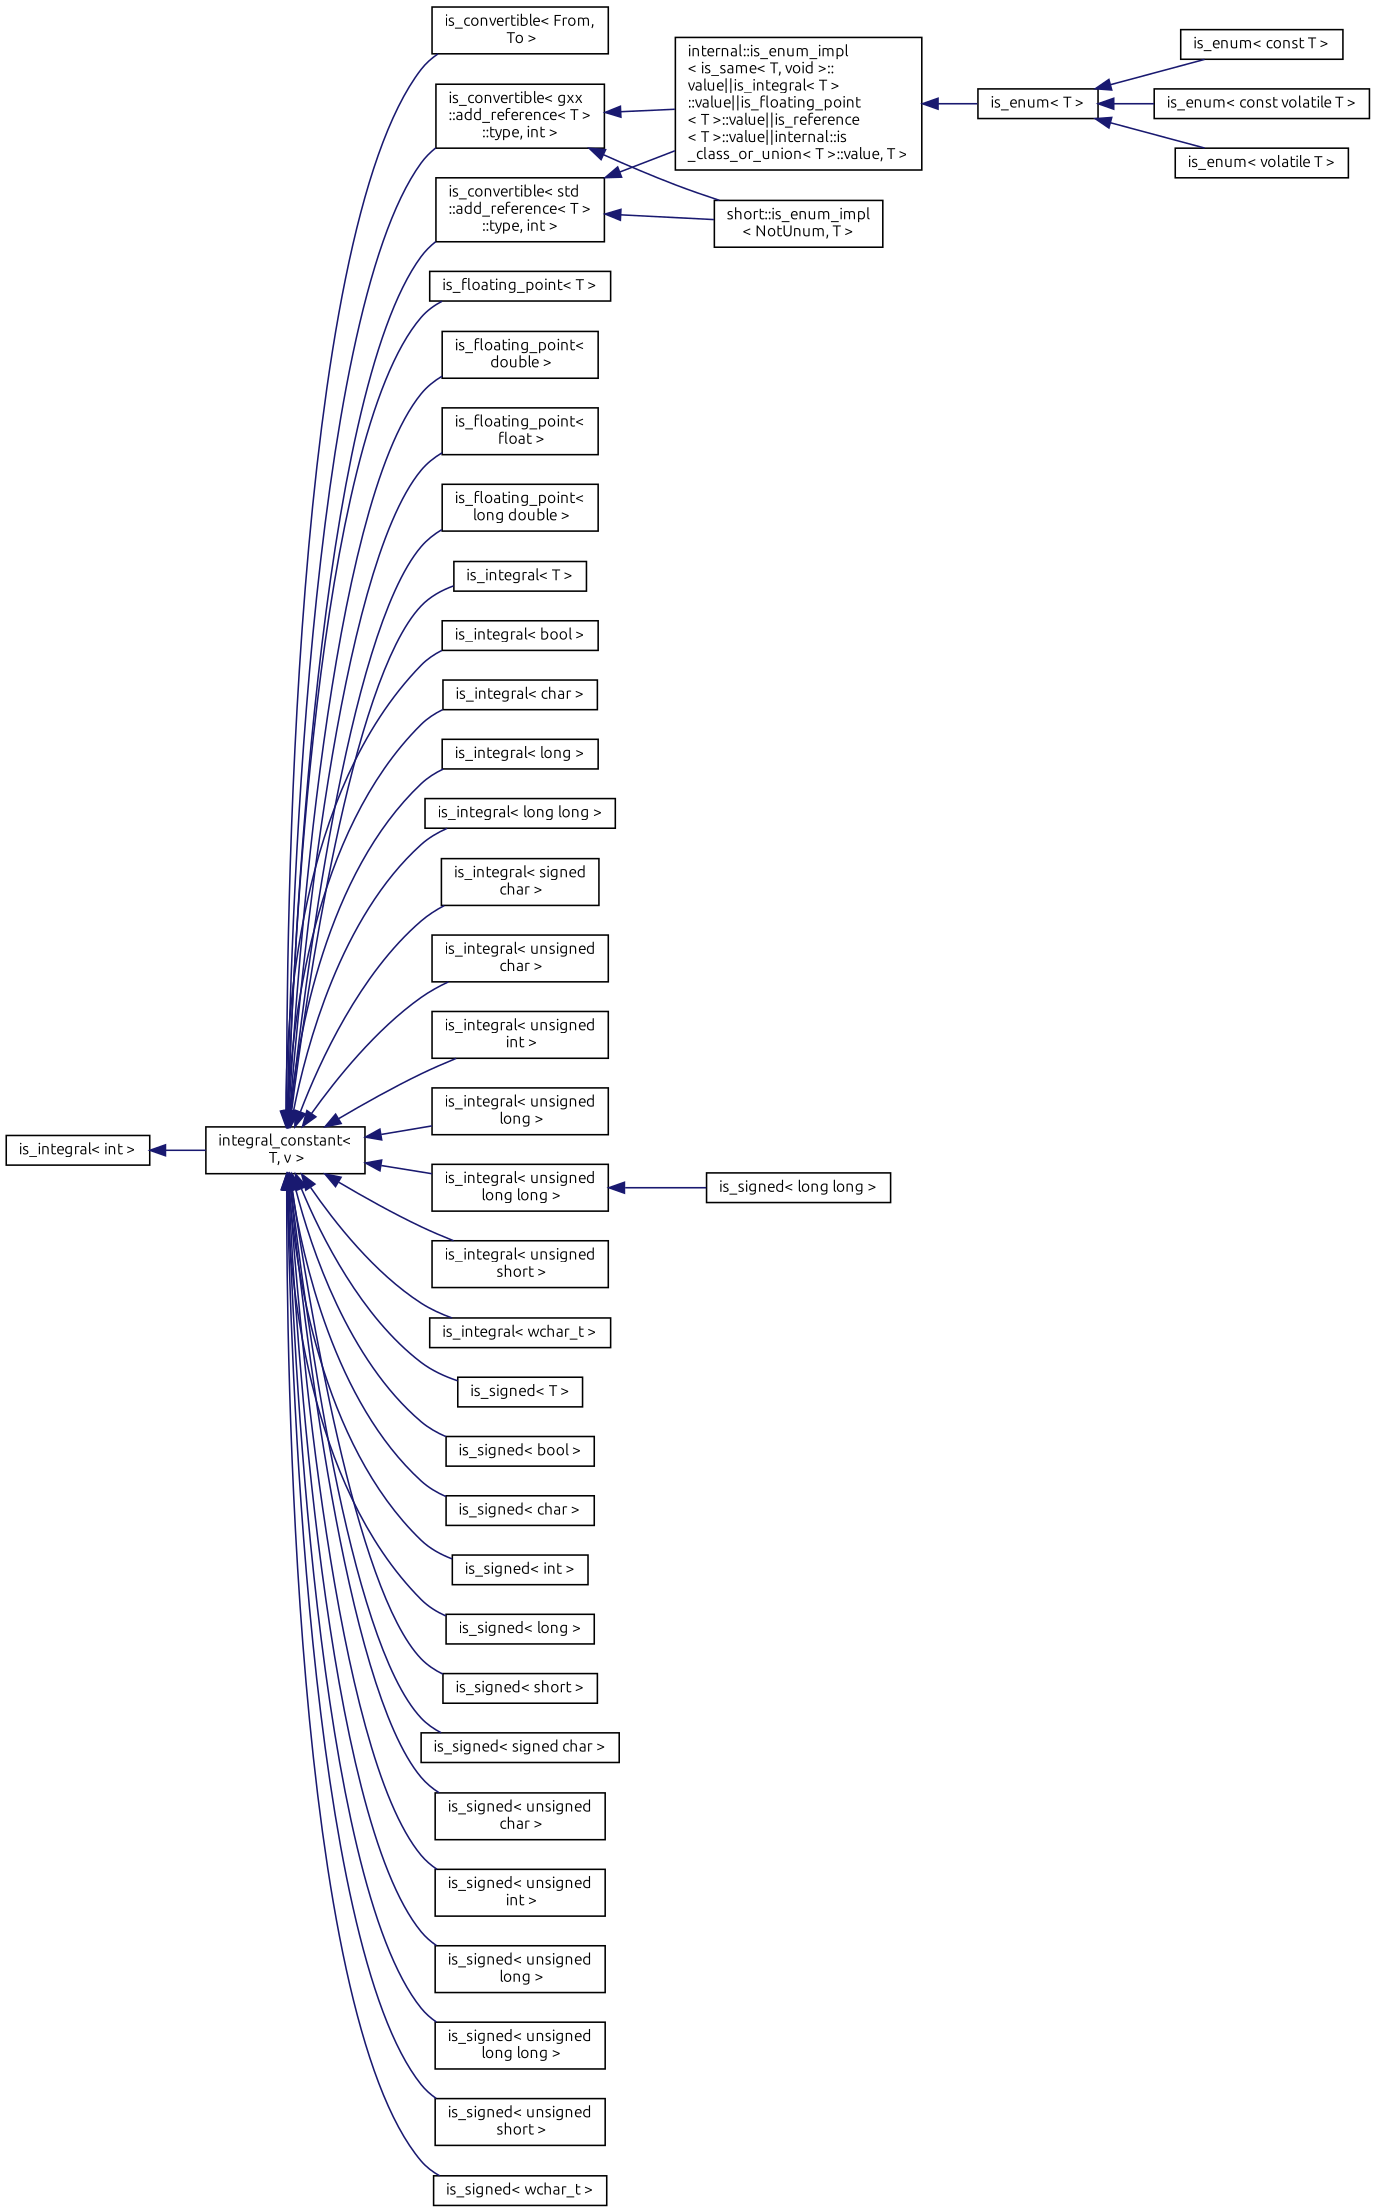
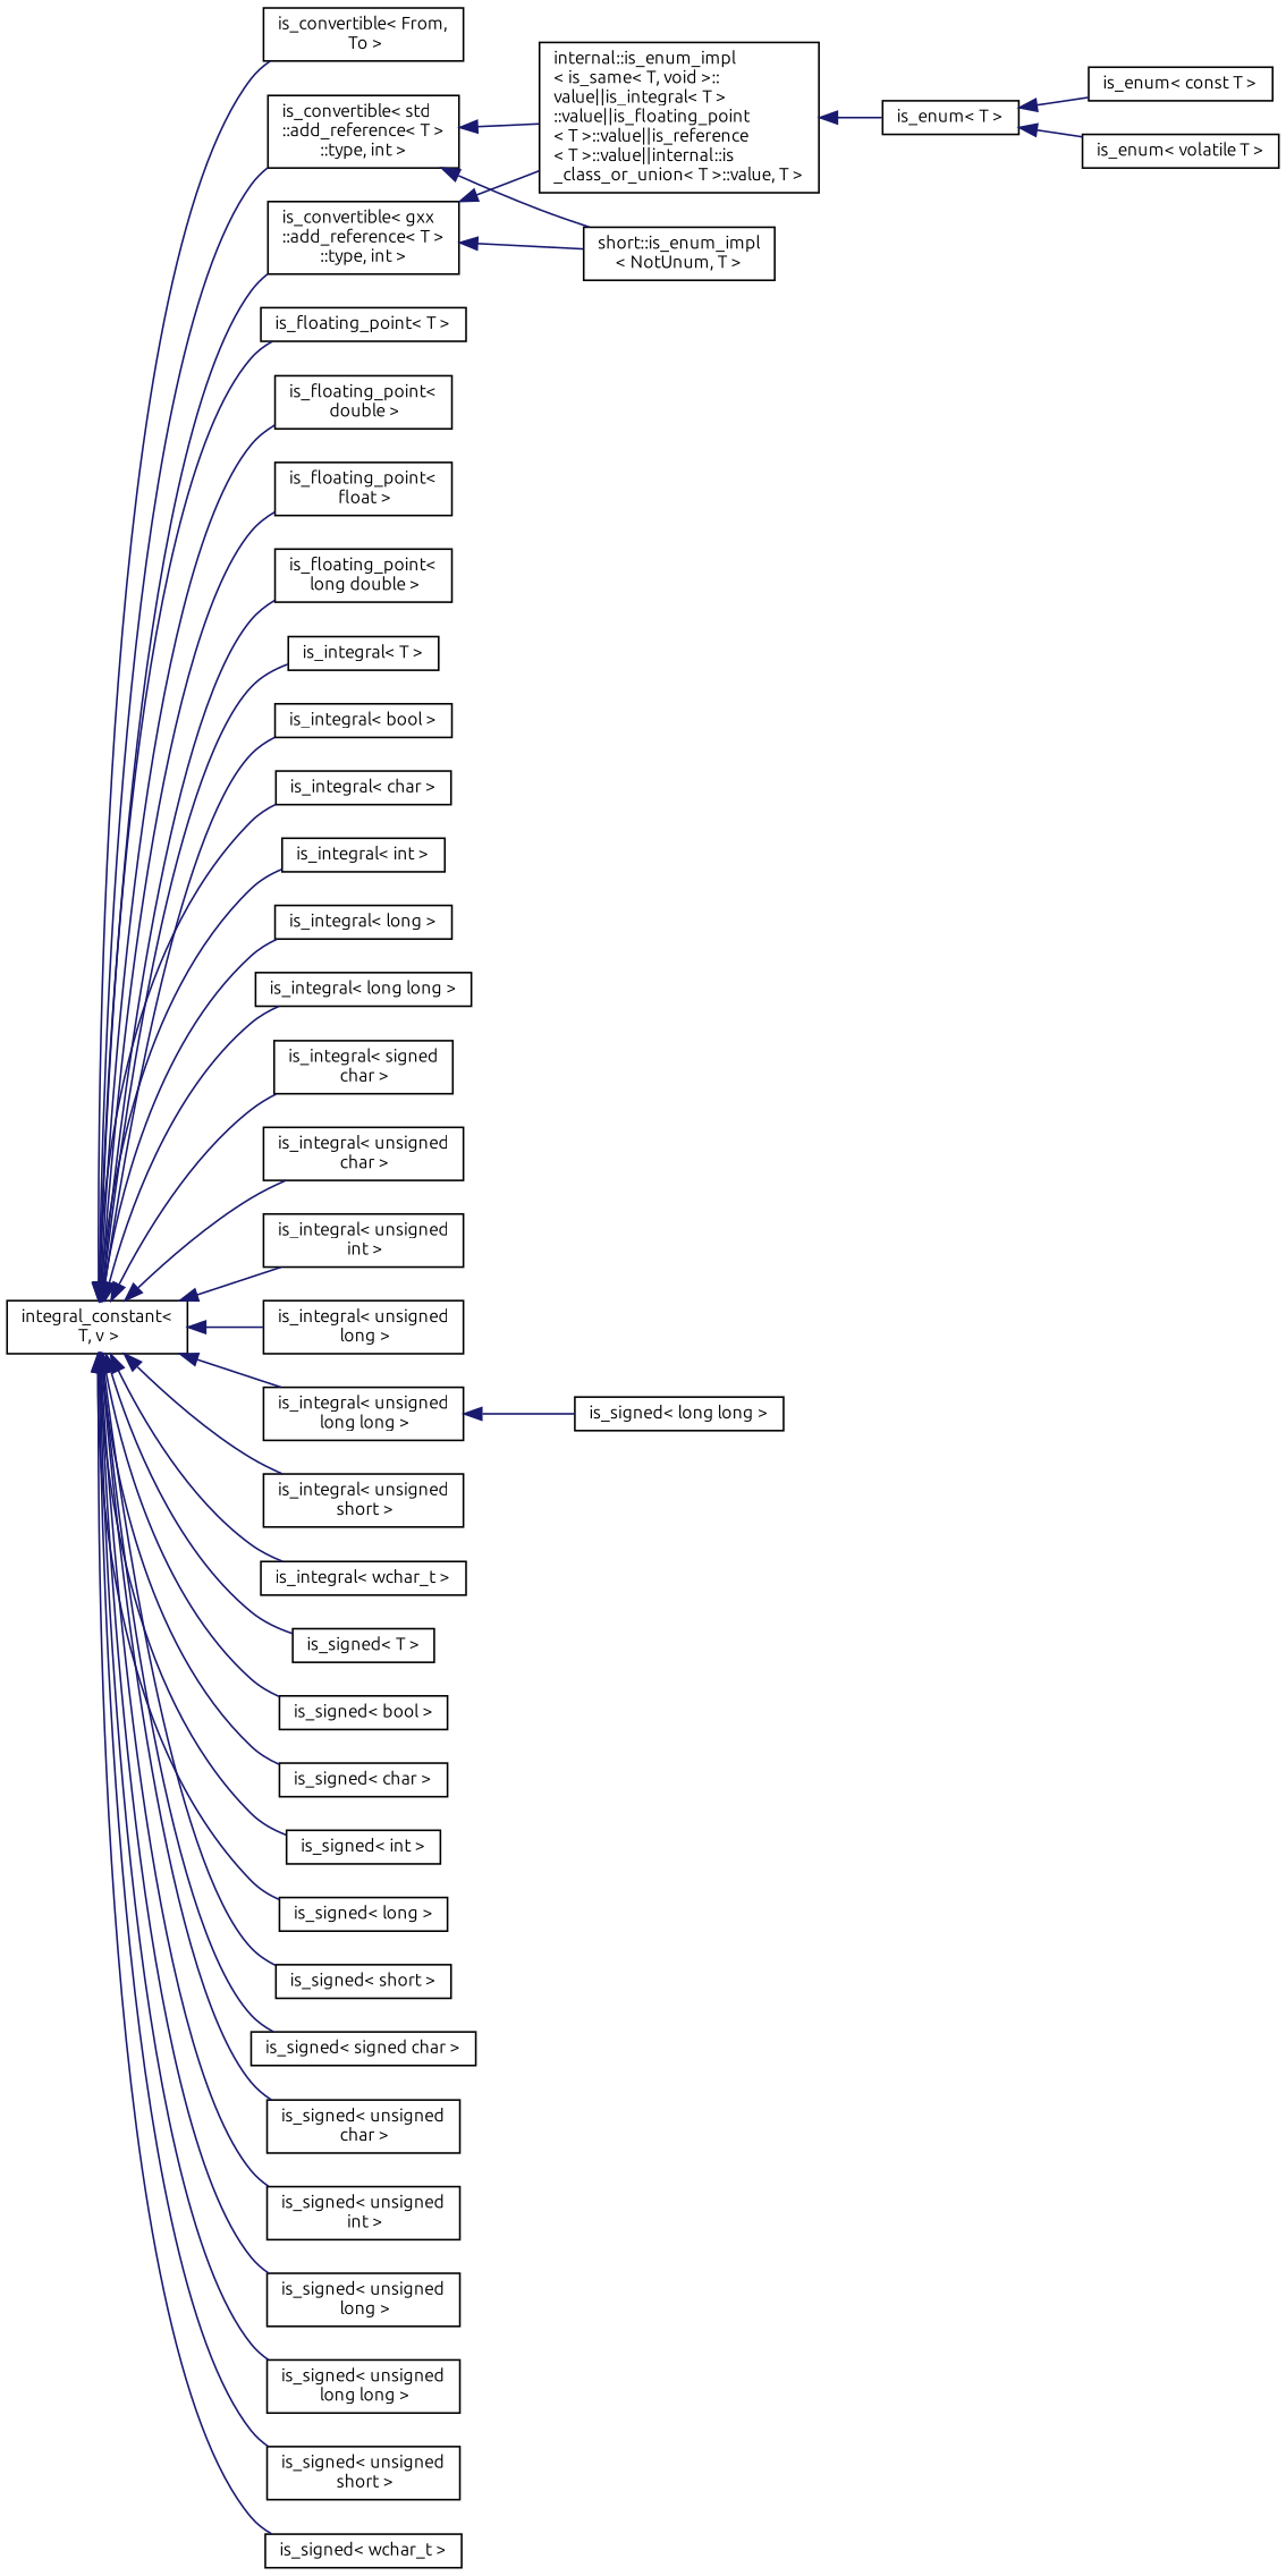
  digraph {
    fontname=Ubuntu
    rankdir=LR
    node [color=black fillcolor=white fontname=Ubuntu fontsize=10 shape=record style=filled]
    edge [color=midnightblue dir=back fontname=Ubuntu fontsize=10 labelfontname=Helvetica labelfontsize=10 style=solid]
    n1 [height=0.2 label="integral_constant\<\l T, v \>" width=0.4]
    n2 [height=0.2 label="is_convertible\< From,\l To \>" width=0.4]
    n3 [height=0.2 label="is_convertible\< gxx\l::add_reference\< T \>\l::type, int \>" width=0.4]
    n4 [height=0.2 label="is_convertible\< std\l::add_reference\< T \>\l::type, int \>" width=0.4]
    n5 [height=0.2 label="is_floating_point\< T \>" width=0.4]
    n6 [height=0.2 label="is_floating_point\<\l double \>" width=0.4]
    n7 [height=0.2 label="is_floating_point\<\l float \>" width=0.4]
    n8 [height=0.2 label="is_floating_point\<\l long double \>" width=0.4]
    n9 [height=0.2 label="is_integral\< T \>" width=0.4]
    n10 [height=0.2 label="is_integral\< bool \>" width=0.4]
    n11 [height=0.2 label="is_integral\< char \>" width=0.4]
    n12 [height=0.2 label="is_integral\< int \>" width=0.4]
    n13 [height=0.2 label="is_integral\< long \>" width=0.4]
    n14 [height=0.2 label="is_integral\< long long \>" width=0.4]
    n15 [height=0.2 label="is_integral\< signed\l char \>" width=0.4]
    n16 [height=0.2 label="is_integral\< unsigned\l char \>" width=0.4]
    n17 [height=0.2 label="is_integral\< unsigned\l int \>" width=0.4]
    n18 [height=0.2 label="is_integral\< unsigned\l long \>" width=0.4]
    n19 [height=0.2 label="is_integral\< unsigned\l long long \>" width=0.4]
    n20 [height=0.2 label="is_integral\< unsigned\l short \>" width=0.4]
    n21 [height=0.2 label="is_integral\< wchar_t \>" width=0.4]
    n22 [height=0.2 label="is_signed\< T \>" width=0.4]
    n23 [height=0.2 label="is_signed\< bool \>" width=0.4]
    n24 [height=0.2 label="is_signed\< char \>" width=0.4]
    n25 [height=0.2 label="is_signed\< int \>" width=0.4]
    n26 [height=0.2 label="is_signed\< long \>" width=0.4]
    n27 [height=0.2 label="is_signed\< short \>" width=0.4]
    n28 [height=0.2 label="is_signed\< signed char \>" width=0.4]
    n29 [height=0.2 label="is_signed\< unsigned\l char \>" width=0.4]
    n30 [height=0.2 label="is_signed\< unsigned\l int \>" width=0.4]
    n31 [height=0.2 label="is_signed\< unsigned\l long \>" width=0.4]
    n32 [height=0.2 label="is_signed\< unsigned\l long long \>" width=0.4]
    n33 [height=0.2 label="is_signed\< unsigned\l short \>" width=0.4]
    n34 [height=0.2 label="is_signed\< wchar_t \>" width=0.4]
    n35 [height=0.2 label="short::is_enum_impl\l\< NotUnum, T \>" width=0.4]
    n36 [height=0.2 label="internal::is_enum_impl\l\< is_same\< T, void \>::\lvalue\|\|is_integral\< T \>\l::value\|\|is_floating_point\l\< T \>::value\|\|is_reference\l\< T \>::value\|\|internal::is\l_class_or_union\< T \>::value, T \>" width=0.4]
    n37 [height=0.2 label="is_signed\< long long \>" width=0.4]
    n38 [height=0.2 label="is_enum\< T \>" width=0.4]
    n39 [height=0.2 label="is_enum\< const T \>" width=0.4]
-   n40 [height=0.2 label="is_enum\< const volatile T \>" width=0.4]
    n41 [height=0.2 label="is_enum\< volatile T \>" width=0.4]
    n1 -> n2
    n1 -> n3
    n1 -> n4
    n1 -> n5
    n1 -> n6
    n1 -> n7
    n1 -> n8
    n1 -> n9
    n1 -> n10
    n1 -> n11
-   n12 -> n1
+   n1 -> n12
    n1 -> n13
    n1 -> n14
    n1 -> n15
    n1 -> n16
    n1 -> n17
    n1 -> n18
    n1 -> n19
    n1 -> n20
    n1 -> n21
    n1 -> n22
    n1 -> n23
    n1 -> n24
    n1 -> n25
    n1 -> n26
    n1 -> n27
    n1 -> n28
    n1 -> n29
    n1 -> n30
    n1 -> n31
    n1 -> n32
    n1 -> n33
    n1 -> n34
    n3 -> n35
    n3 -> n36
    n4 -> n35
    n4 -> n36
    n19 -> n37
    n36 -> n38
    n38 -> n39
-   n38 -> n40
    n38 -> n41
  }
